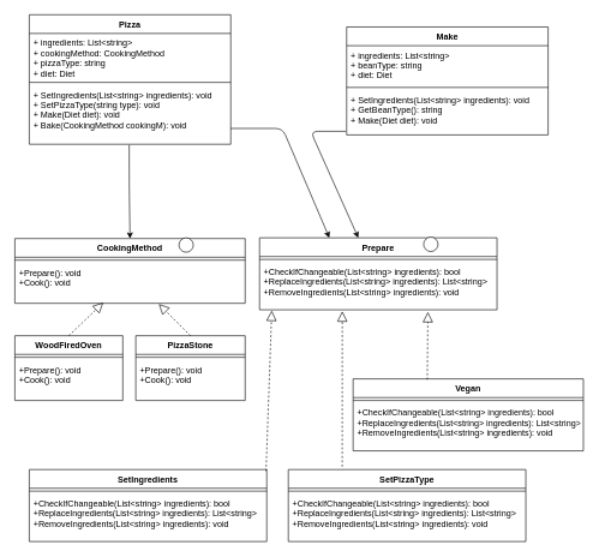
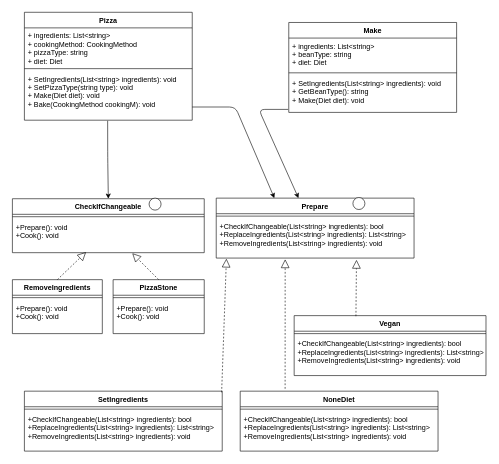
  <mxCell id="0" />
  <mxCell id="1" parent="0" />
  <mxCell id="2" value="" style="endArrow=classic;html=1;entryX=0.294;entryY=0;entryDx=0;entryDy=0;exitX=1;exitY=0.154;exitDx=0;exitDy=0;entryPerimeter=0;exitPerimeter=0;" parent="1" target="16" edge="1"><mxGeometry width="50" height="50" relative="1" as="geometry"><mxPoint x="320" y="178.004" as="sourcePoint" /><mxPoint x="80" y="202" as="targetPoint" /><Array as="points"><mxPoint x="392" y="178" /></Array></mxGeometry></mxCell>
  <mxCell id="3" value="SetIngredients" style="swimlane;fontStyle=1;align=center;verticalAlign=top;childLayout=stackLayout;horizontal=1;startSize=26;horizontalStack=0;resizeParent=1;resizeParentMax=0;resizeLast=0;collapsible=1;marginBottom=0;" parent="1" vertex="1"><mxGeometry x="40" y="652" width="330" height="100" as="geometry" /></mxCell>
  <mxCell id="4" value="" style="line;strokeWidth=1;fillColor=none;align=left;verticalAlign=middle;spacingTop=-1;spacingLeft=3;spacingRight=3;rotatable=0;labelPosition=right;points=[];portConstraint=eastwest;" parent="3" vertex="1"><mxGeometry y="26" width="330" height="8" as="geometry" /></mxCell>
  <mxCell id="5" value="+CheckIfChangeable(List&lt;string&gt; ingredients): bool&#10;+ReplaceIngredients(List&lt;string&gt; ingredients): List&lt;string&gt;&#10;+RemoveIngredients(List&lt;string&gt; ingredients): void" style="text;strokeColor=none;fillColor=none;align=left;verticalAlign=top;spacingLeft=4;spacingRight=4;overflow=hidden;rotatable=0;points=[[0,0.5],[1,0.5]];portConstraint=eastwest;" parent="3" vertex="1"><mxGeometry y="34" width="330" height="66" as="geometry" /></mxCell>
  <mxCell id="6" value="" style="endArrow=block;dashed=1;endFill=0;endSize=12;html=1;exitX=0.997;exitY=0.02;exitDx=0;exitDy=0;exitPerimeter=0;" parent="1" source="3" edge="1"><mxGeometry width="160" relative="1" as="geometry"><mxPoint x="298" y="499" as="sourcePoint" /><mxPoint x="377" y="431" as="targetPoint" /></mxGeometry></mxCell>
  <mxCell id="7" value="Vegan&#10;" style="swimlane;fontStyle=1;align=center;verticalAlign=top;childLayout=stackLayout;horizontal=1;startSize=26;horizontalStack=0;resizeParent=1;resizeParentMax=0;resizeLast=0;collapsible=1;marginBottom=0;" parent="1" vertex="1"><mxGeometry x="490" y="526" width="320" height="100" as="geometry" /></mxCell>
  <mxCell id="8" value="" style="line;strokeWidth=1;fillColor=none;align=left;verticalAlign=middle;spacingTop=-1;spacingLeft=3;spacingRight=3;rotatable=0;labelPosition=right;points=[];portConstraint=eastwest;" parent="7" vertex="1"><mxGeometry y="26" width="320" height="8" as="geometry" /></mxCell>
  <mxCell id="9" value="+CheckIfChangeable(List&lt;string&gt; ingredients): bool&#10;+ReplaceIngredients(List&lt;string&gt; ingredients): List&lt;string&gt;&#10;+RemoveIngredients(List&lt;string&gt; ingredients): void" style="text;strokeColor=none;fillColor=none;align=left;verticalAlign=top;spacingLeft=4;spacingRight=4;overflow=hidden;rotatable=0;points=[[0,0.5],[1,0.5]];portConstraint=eastwest;" parent="7" vertex="1"><mxGeometry y="34" width="320" height="66" as="geometry" /></mxCell>
  <mxCell id="10" value="" style="endArrow=block;dashed=1;endFill=0;endSize=12;html=1;entryX=0.709;entryY=1.045;entryDx=0;entryDy=0;exitX=0.322;exitY=0.01;exitDx=0;exitDy=0;entryPerimeter=0;exitPerimeter=0;" parent="1" source="7" target="18" edge="1"><mxGeometry width="160" relative="1" as="geometry"><mxPoint x="178" y="519" as="sourcePoint" /><mxPoint x="308" y="406" as="targetPoint" /></mxGeometry></mxCell>
- <mxCell id="11" value="SetPizzaType" style="swimlane;fontStyle=1;align=center;verticalAlign=top;childLayout=stackLayout;horizontal=1;startSize=26;horizontalStack=0;resizeParent=1;resizeParentMax=0;resizeLast=0;collapsible=1;marginBottom=0;" parent="1" vertex="1"><mxGeometry x="400" y="652" width="330" height="100" as="geometry" /></mxCell>
+ <mxCell id="11" value="NoneDiet" style="swimlane;fontStyle=1;align=center;verticalAlign=top;childLayout=stackLayout;horizontal=1;startSize=26;horizontalStack=0;resizeParent=1;resizeParentMax=0;resizeLast=0;collapsible=1;marginBottom=0;" parent="1" vertex="1"><mxGeometry x="400" y="652" width="330" height="100" as="geometry" /></mxCell>
  <mxCell id="12" value="" style="line;strokeWidth=1;fillColor=none;align=left;verticalAlign=middle;spacingTop=-1;spacingLeft=3;spacingRight=3;rotatable=0;labelPosition=right;points=[];portConstraint=eastwest;" parent="11" vertex="1"><mxGeometry y="26" width="330" height="8" as="geometry" /></mxCell>
  <mxCell id="13" value="+CheckIfChangeable(List&lt;string&gt; ingredients): bool&#10;+ReplaceIngredients(List&lt;string&gt; ingredients): List&lt;string&gt;&#10;+RemoveIngredients(List&lt;string&gt; ingredients): void" style="text;strokeColor=none;fillColor=none;align=left;verticalAlign=top;spacingLeft=4;spacingRight=4;overflow=hidden;rotatable=0;points=[[0,0.5],[1,0.5]];portConstraint=eastwest;" parent="11" vertex="1"><mxGeometry y="34" width="330" height="66" as="geometry" /></mxCell>
  <mxCell id="14" value="" style="endArrow=block;dashed=1;endFill=0;endSize=12;html=1;exitX=0.227;exitY=-0.04;exitDx=0;exitDy=0;exitPerimeter=0;" parent="1" source="11" edge="1"><mxGeometry width="160" relative="1" as="geometry"><mxPoint x="347.1" y="538" as="sourcePoint" /><mxPoint x="475" y="432" as="targetPoint" /></mxGeometry></mxCell>
  <mxCell id="15" value="" style="endArrow=classic;html=1;entryX=0.416;entryY=0;entryDx=0;entryDy=0;entryPerimeter=0;" parent="1" target="16" edge="1"><mxGeometry width="50" height="50" relative="1" as="geometry"><mxPoint x="480" y="182" as="sourcePoint" /><mxPoint x="402.08" y="339" as="targetPoint" /><Array as="points"><mxPoint x="431" y="182" /></Array></mxGeometry></mxCell>
  <mxCell id="16" value="Prepare" style="swimlane;fontStyle=1;align=center;verticalAlign=top;childLayout=stackLayout;horizontal=1;startSize=26;horizontalStack=0;resizeParent=1;resizeParentMax=0;resizeLast=0;collapsible=1;marginBottom=0;" parent="1" vertex="1"><mxGeometry x="360" y="330" width="330" height="100" as="geometry" /></mxCell>
  <mxCell id="17" value="" style="line;strokeWidth=1;fillColor=none;align=left;verticalAlign=middle;spacingTop=-1;spacingLeft=3;spacingRight=3;rotatable=0;labelPosition=right;points=[];portConstraint=eastwest;" parent="16" vertex="1"><mxGeometry y="26" width="330" height="8" as="geometry" /></mxCell>
  <mxCell id="18" value="+CheckIfChangeable(List&lt;string&gt; ingredients): bool&#10;+ReplaceIngredients(List&lt;string&gt; ingredients): List&lt;string&gt;&#10;+RemoveIngredients(List&lt;string&gt; ingredients): void" style="text;strokeColor=none;fillColor=none;align=left;verticalAlign=top;spacingLeft=4;spacingRight=4;overflow=hidden;rotatable=0;points=[[0,0.5],[1,0.5]];portConstraint=eastwest;" parent="16" vertex="1"><mxGeometry y="34" width="330" height="66" as="geometry" /></mxCell>
  <mxCell id="19" value="" style="ellipse;whiteSpace=wrap;html=1;aspect=fixed;verticalAlign=top;" parent="1" vertex="1"><mxGeometry x="588" y="329" width="20" height="20" as="geometry" /></mxCell>
- <mxCell id="20" value="CookingMethod" style="swimlane;fontStyle=1;align=center;verticalAlign=top;childLayout=stackLayout;horizontal=1;startSize=26;horizontalStack=0;resizeParent=1;resizeParentMax=0;resizeLast=0;collapsible=1;marginBottom=0;" parent="1" vertex="1"><mxGeometry x="20" y="331" width="320" height="90" as="geometry" /></mxCell>
+ <mxCell id="20" value="CheckIfChangeable" style="swimlane;fontStyle=1;align=center;verticalAlign=top;childLayout=stackLayout;horizontal=1;startSize=26;horizontalStack=0;resizeParent=1;resizeParentMax=0;resizeLast=0;collapsible=1;marginBottom=0;" parent="1" vertex="1"><mxGeometry x="20" y="331" width="320" height="90" as="geometry" /></mxCell>
  <mxCell id="21" value="" style="line;strokeWidth=1;fillColor=none;align=left;verticalAlign=middle;spacingTop=-1;spacingLeft=3;spacingRight=3;rotatable=0;labelPosition=right;points=[];portConstraint=eastwest;" parent="20" vertex="1"><mxGeometry y="26" width="320" height="8" as="geometry" /></mxCell>
  <mxCell id="22" value="+Prepare(): void&#10;+Cook(): void" style="text;strokeColor=none;fillColor=none;align=left;verticalAlign=top;spacingLeft=4;spacingRight=4;overflow=hidden;rotatable=0;points=[[0,0.5],[1,0.5]];portConstraint=eastwest;" parent="20" vertex="1"><mxGeometry y="34" width="320" height="56" as="geometry" /></mxCell>
  <mxCell id="23" value="" style="ellipse;whiteSpace=wrap;html=1;aspect=fixed;" parent="1" vertex="1"><mxGeometry x="248" y="330" width="20" height="20" as="geometry" /></mxCell>
- <mxCell id="24" value="WoodFiredOven" style="swimlane;fontStyle=1;align=center;verticalAlign=top;childLayout=stackLayout;horizontal=1;startSize=26;horizontalStack=0;resizeParent=1;resizeParentMax=0;resizeLast=0;collapsible=1;marginBottom=0;" parent="1" vertex="1"><mxGeometry x="20" y="466" width="150" height="90" as="geometry" /></mxCell>
+ <mxCell id="24" value="RemoveIngredients" style="swimlane;fontStyle=1;align=center;verticalAlign=top;childLayout=stackLayout;horizontal=1;startSize=26;horizontalStack=0;resizeParent=1;resizeParentMax=0;resizeLast=0;collapsible=1;marginBottom=0;" parent="1" vertex="1"><mxGeometry x="20" y="466" width="150" height="90" as="geometry" /></mxCell>
  <mxCell id="25" value="" style="line;strokeWidth=1;fillColor=none;align=left;verticalAlign=middle;spacingTop=-1;spacingLeft=3;spacingRight=3;rotatable=0;labelPosition=right;points=[];portConstraint=eastwest;" parent="24" vertex="1"><mxGeometry y="26" width="150" height="8" as="geometry" /></mxCell>
  <mxCell id="26" value="+Prepare(): void&#10;+Cook(): void" style="text;strokeColor=none;fillColor=none;align=left;verticalAlign=top;spacingLeft=4;spacingRight=4;overflow=hidden;rotatable=0;points=[[0,0.5],[1,0.5]];portConstraint=eastwest;" parent="24" vertex="1"><mxGeometry y="34" width="150" height="56" as="geometry" /></mxCell>
  <mxCell id="27" value="PizzaStone" style="swimlane;fontStyle=1;align=center;verticalAlign=top;childLayout=stackLayout;horizontal=1;startSize=26;horizontalStack=0;resizeParent=1;resizeParentMax=0;resizeLast=0;collapsible=1;marginBottom=0;" parent="1" vertex="1"><mxGeometry x="188" y="466" width="152" height="90" as="geometry" /></mxCell>
  <mxCell id="28" value="" style="line;strokeWidth=1;fillColor=none;align=left;verticalAlign=middle;spacingTop=-1;spacingLeft=3;spacingRight=3;rotatable=0;labelPosition=right;points=[];portConstraint=eastwest;" parent="27" vertex="1"><mxGeometry y="26" width="152" height="8" as="geometry" /></mxCell>
  <mxCell id="29" value="+Prepare(): void&#10;+Cook(): void" style="text;strokeColor=none;fillColor=none;align=left;verticalAlign=top;spacingLeft=4;spacingRight=4;overflow=hidden;rotatable=0;points=[[0,0.5],[1,0.5]];portConstraint=eastwest;" parent="27" vertex="1"><mxGeometry y="34" width="152" height="56" as="geometry" /></mxCell>
  <mxCell id="30" value="" style="endArrow=block;dashed=1;endFill=0;endSize=12;html=1;exitX=0.5;exitY=0;exitDx=0;exitDy=0;entryX=0.384;entryY=0.982;entryDx=0;entryDy=0;entryPerimeter=0;" parent="1" source="24" target="22" edge="1"><mxGeometry width="160" relative="1" as="geometry"><mxPoint x="379.1" y="664" as="sourcePoint" /><mxPoint x="387" y="441" as="targetPoint" /></mxGeometry></mxCell>
  <mxCell id="31" value="" style="endArrow=block;dashed=1;endFill=0;endSize=12;html=1;exitX=0.5;exitY=0;exitDx=0;exitDy=0;" parent="1" source="27" edge="1"><mxGeometry width="160" relative="1" as="geometry"><mxPoint x="105" y="476" as="sourcePoint" /><mxPoint x="220" y="422" as="targetPoint" /></mxGeometry></mxCell>
  <mxCell id="32" value="Pizza" style="swimlane;fontStyle=1;align=center;verticalAlign=top;childLayout=stackLayout;horizontal=1;startSize=26;horizontalStack=0;resizeParent=1;resizeParentMax=0;resizeLast=0;collapsible=1;marginBottom=0;" parent="1" vertex="1"><mxGeometry x="40" y="20" width="280" height="180" as="geometry" /></mxCell>
  <mxCell id="33" value="+ ingredients: List&lt;string&gt;&#10;+ cookingMethod: CookingMethod&#10;+ pizzaType: string&#10;+ diet: Diet" style="text;strokeColor=none;fillColor=none;align=left;verticalAlign=top;spacingLeft=4;spacingRight=4;overflow=hidden;rotatable=0;points=[[0,0.5],[1,0.5]];portConstraint=eastwest;" parent="32" vertex="1"><mxGeometry y="26" width="280" height="64" as="geometry" /></mxCell>
  <mxCell id="34" value="" style="line;strokeWidth=1;fillColor=none;align=left;verticalAlign=middle;spacingTop=-1;spacingLeft=3;spacingRight=3;rotatable=0;labelPosition=right;points=[];portConstraint=eastwest;" parent="32" vertex="1"><mxGeometry y="90" width="280" height="8" as="geometry" /></mxCell>
  <mxCell id="35" value="+ SetIngredients(List&lt;string&gt; ingredients): void&#10;+ SetPizzaType(string type): void&#10;+ Make(Diet diet): void&#10;+ Bake(CookingMethod cookingM): void" style="text;strokeColor=none;fillColor=none;align=left;verticalAlign=top;spacingLeft=4;spacingRight=4;overflow=hidden;rotatable=0;points=[[0,0.5],[1,0.5]];portConstraint=eastwest;" parent="32" vertex="1"><mxGeometry y="98" width="280" height="82" as="geometry" /></mxCell>
  <mxCell id="36" value="Make" style="swimlane;fontStyle=1;align=center;verticalAlign=top;childLayout=stackLayout;horizontal=1;startSize=26;horizontalStack=0;resizeParent=1;resizeParentMax=0;resizeLast=0;collapsible=1;marginBottom=0;" parent="1" vertex="1"><mxGeometry x="481" y="37" width="280" height="150" as="geometry" /></mxCell>
  <mxCell id="37" value="+ ingredients: List&lt;string&gt;&#10;+ beanType: string&#10;+ diet: Diet" style="text;strokeColor=none;fillColor=none;align=left;verticalAlign=top;spacingLeft=4;spacingRight=4;overflow=hidden;rotatable=0;points=[[0,0.5],[1,0.5]];portConstraint=eastwest;" parent="36" vertex="1"><mxGeometry y="26" width="280" height="54" as="geometry" /></mxCell>
  <mxCell id="38" value="" style="line;strokeWidth=1;fillColor=none;align=left;verticalAlign=middle;spacingTop=-1;spacingLeft=3;spacingRight=3;rotatable=0;labelPosition=right;points=[];portConstraint=eastwest;" parent="36" vertex="1"><mxGeometry y="80" width="280" height="8" as="geometry" /></mxCell>
  <mxCell id="39" value="+ SetIngredients(List&lt;string&gt; ingredients): void&#10;+ GetBeanType(): string&#10;+ Make(Diet diet): void" style="text;strokeColor=none;fillColor=none;align=left;verticalAlign=top;spacingLeft=4;spacingRight=4;overflow=hidden;rotatable=0;points=[[0,0.5],[1,0.5]];portConstraint=eastwest;" parent="36" vertex="1"><mxGeometry y="88" width="280" height="62" as="geometry" /></mxCell>
  <mxCell id="40" value="" style="endArrow=classic;html=1;entryX=0.5;entryY=0;entryDx=0;entryDy=0;exitX=0.496;exitY=1.012;exitDx=0;exitDy=0;exitPerimeter=0;" parent="1" source="35" target="20" edge="1"><mxGeometry width="50" height="50" relative="1" as="geometry"><mxPoint x="330" y="188.004" as="sourcePoint" /><mxPoint x="464.08" y="340" as="targetPoint" /><Array as="points"><mxPoint x="179" y="262" /></Array></mxGeometry></mxCell>
